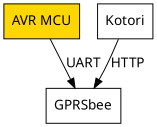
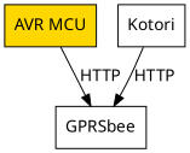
  digraph {
    rankdir=TB
    ranksep=0.5
    node [fillcolor=white fontname=Verdana shape=box style=filled]
    edge [fontname=Verdana]
    n1 [fillcolor=gold label="AVR MCU"]
    n2 [label=GPRSbee]
    n3 [label=Kotori]
-   n1 -> n2 [label=UART]
+   n1 -> n2 [label=HTTP]
    n3 -> n2 [label=HTTP]
  }
